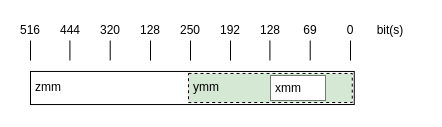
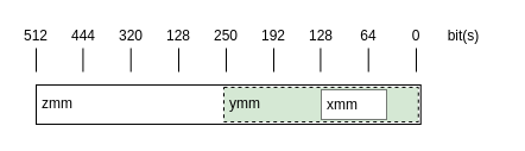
  <mxCell id="0" />
  <mxCell id="1" parent="0" />
  <mxCell id="2" value="zmm" style="rounded=0;whiteSpace=wrap;html=1;align=left;spacing=5.905;" vertex="1" parent="1"><mxGeometry x="30" y="70.96" width="323.75" height="33.07" as="geometry" /></mxCell>
  <mxCell id="3" value="ymm" style="rounded=0;whiteSpace=wrap;html=1;align=left;spacing=5.905;dashed=1;fillColor=#d5e8d4;" vertex="1" parent="1"><mxGeometry x="188" y="72.93" width="163.779" height="29.134" as="geometry" /></mxCell>
  <mxCell id="4" value="xmm" style="rounded=0;whiteSpace=wrap;html=1;dashed=1;dashPattern=1 1;align=left;spacing=5.905;" vertex="1" parent="1"><mxGeometry x="270" y="75" width="55" height="25" as="geometry" /></mxCell>
  <mxCell id="5" value="" style="endArrow=none;html=1;rounded=0;" edge="1" parent="1"><mxGeometry width="50" height="50" relative="1" as="geometry"><mxPoint x="350" y="60" as="sourcePoint" /><mxPoint x="350" y="40" as="targetPoint" /></mxGeometry></mxCell>
  <mxCell id="6" value="" style="endArrow=none;html=1;rounded=0;" edge="1" parent="1"><mxGeometry width="50" height="50" relative="1" as="geometry"><mxPoint x="309.71" y="60" as="sourcePoint" /><mxPoint x="309.71" y="40" as="targetPoint" /></mxGeometry></mxCell>
  <mxCell id="7" value="" style="endArrow=none;html=1;rounded=0;" edge="1" parent="1"><mxGeometry width="50" height="50" relative="1" as="geometry"><mxPoint x="269.43" y="60" as="sourcePoint" /><mxPoint x="269.43" y="40" as="targetPoint" /></mxGeometry></mxCell>
  <mxCell id="8" value="" style="endArrow=none;html=1;rounded=0;" edge="1" parent="1"><mxGeometry width="50" height="50" relative="1" as="geometry"><mxPoint x="230" y="60" as="sourcePoint" /><mxPoint x="230" y="40" as="targetPoint" /></mxGeometry></mxCell>
  <mxCell id="9" value="" style="endArrow=none;html=1;rounded=0;" edge="1" parent="1"><mxGeometry width="50" height="50" relative="1" as="geometry"><mxPoint x="190" y="60" as="sourcePoint" /><mxPoint x="190" y="40" as="targetPoint" /></mxGeometry></mxCell>
  <mxCell id="10" value="" style="endArrow=none;html=1;rounded=0;" edge="1" parent="1"><mxGeometry width="50" height="50" relative="1" as="geometry"><mxPoint x="150" y="60" as="sourcePoint" /><mxPoint x="150" y="40" as="targetPoint" /></mxGeometry></mxCell>
  <mxCell id="11" value="" style="endArrow=none;html=1;rounded=0;" edge="1" parent="1"><mxGeometry width="50" height="50" relative="1" as="geometry"><mxPoint x="109.71" y="60" as="sourcePoint" /><mxPoint x="109.71" y="40" as="targetPoint" /></mxGeometry></mxCell>
  <mxCell id="12" value="" style="endArrow=none;html=1;rounded=0;" edge="1" parent="1"><mxGeometry width="50" height="50" relative="1" as="geometry"><mxPoint x="69.43" y="60" as="sourcePoint" /><mxPoint x="69.43" y="40" as="targetPoint" /></mxGeometry></mxCell>
  <mxCell id="13" value="" style="endArrow=none;html=1;rounded=0;" edge="1" parent="1"><mxGeometry width="50" height="50" relative="1" as="geometry"><mxPoint x="30" y="60" as="sourcePoint" /><mxPoint x="30" y="40" as="targetPoint" /></mxGeometry></mxCell>
- <mxCell id="14" value="69" style="text;strokeColor=none;align=center;fillColor=none;html=1;verticalAlign=middle;whiteSpace=wrap;rounded=0;" vertex="1" parent="1"><mxGeometry x="300" y="20" width="20" height="20" as="geometry" /></mxCell>
+ <mxCell id="14" value="64" style="text;strokeColor=none;align=center;fillColor=none;html=1;verticalAlign=middle;whiteSpace=wrap;rounded=0;" vertex="1" parent="1"><mxGeometry x="300" y="20" width="20" height="20" as="geometry" /></mxCell>
  <mxCell id="15" value="128" style="text;strokeColor=none;align=center;fillColor=none;html=1;verticalAlign=middle;whiteSpace=wrap;rounded=0;" vertex="1" parent="1"><mxGeometry x="260" y="20" width="20" height="20" as="geometry" /></mxCell>
  <mxCell id="16" value="192" style="text;strokeColor=none;align=center;fillColor=none;html=1;verticalAlign=middle;whiteSpace=wrap;rounded=0;" vertex="1" parent="1"><mxGeometry x="220" y="20" width="20" height="20" as="geometry" /></mxCell>
  <mxCell id="17" value="250" style="text;strokeColor=none;align=center;fillColor=none;html=1;verticalAlign=middle;whiteSpace=wrap;rounded=0;" vertex="1" parent="1"><mxGeometry x="180" y="20" width="20" height="20" as="geometry" /></mxCell>
  <mxCell id="18" value="128" style="text;strokeColor=none;align=center;fillColor=none;html=1;verticalAlign=middle;whiteSpace=wrap;rounded=0;" vertex="1" parent="1"><mxGeometry x="140" y="20" width="20" height="20" as="geometry" /></mxCell>
  <mxCell id="19" value="320" style="text;strokeColor=none;align=center;fillColor=none;html=1;verticalAlign=middle;whiteSpace=wrap;rounded=0;" vertex="1" parent="1"><mxGeometry x="100" y="20" width="20" height="20" as="geometry" /></mxCell>
  <mxCell id="20" value="444" style="text;strokeColor=none;align=center;fillColor=none;html=1;verticalAlign=middle;whiteSpace=wrap;rounded=0;" vertex="1" parent="1"><mxGeometry x="60" y="20" width="20" height="20" as="geometry" /></mxCell>
- <mxCell id="21" value="516" style="text;strokeColor=none;align=center;fillColor=none;html=1;verticalAlign=middle;whiteSpace=wrap;rounded=0;" vertex="1" parent="1"><mxGeometry x="20" y="20" width="20" height="20" as="geometry" /></mxCell>
+ <mxCell id="21" value="512" style="text;strokeColor=none;align=center;fillColor=none;html=1;verticalAlign=middle;whiteSpace=wrap;rounded=0;" vertex="1" parent="1"><mxGeometry x="20" y="20" width="20" height="20" as="geometry" /></mxCell>
  <mxCell id="22" value="0" style="text;strokeColor=none;align=center;fillColor=none;html=1;verticalAlign=middle;whiteSpace=wrap;rounded=0;" vertex="1" parent="1"><mxGeometry x="340" y="20" width="20" height="20" as="geometry" /></mxCell>
  <mxCell id="23" value="bit(s)" style="text;strokeColor=none;align=center;fillColor=none;html=1;verticalAlign=middle;whiteSpace=wrap;rounded=0;" vertex="1" parent="1"><mxGeometry x="360" y="22.5" width="60" height="15" as="geometry" /></mxCell>
